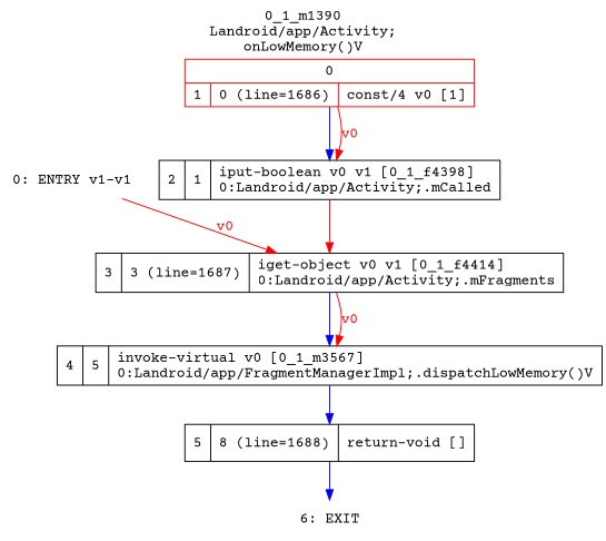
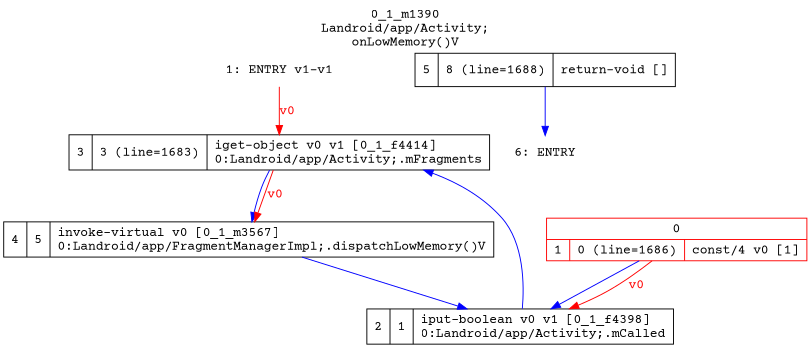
  digraph {
    fontname="Courier Prime"
    label="0_1_m1390\nLandroid/app/Activity;\nonLowMemory()V"
    labelloc=t
    rankdir=UD
    node [fontname="Courier Prime" shape=record]
    edge [color=blue fontcolor=blue fontname="Courier Prime" weight=100]
-   n1 [label="0: ENTRY v1-v1" shape=plaintext]
-   n2 [label="3|3 (line=1687)|iget-object v0 v1 [0_1_f4414]\l0:Landroid/app/Activity;.mFragments\l"]
+   n1 [label="1: ENTRY v1-v1" shape=plaintext]
+   n2 [label="3|3 (line=1683)|iget-object v0 v1 [0_1_f4414]\l0:Landroid/app/Activity;.mFragments\l"]
    n3 [color=red label="{0|{1|0 (line=1686)|const/4 v0 [1]\l}}"]
    n4 [label="2|1|iput-boolean v0 v1 [0_1_f4398]\l0:Landroid/app/Activity;.mCalled\l"]
    n5 [label="4|5|invoke-virtual v0 [0_1_m3567]\l0:Landroid/app/FragmentManagerImpl;.dispatchLowMemory()V\l"]
    n6 [label="5|8 (line=1688)|return-void []\l"]
-   n7 [label="6: EXIT" shape=plaintext]
+   n7 [label="6: ENTRY" shape=plaintext]
    n1 -> n2 [color=red fontcolor=red label=v0 weight=""]
    n2 -> n5
    n2 -> n5 [color=red fontcolor=red label=v0 weight=""]
    n3 -> n4
    n3 -> n4 [color=red fontcolor=red label=v0 weight=""]
-   n4 -> n2 [color=red]
-   n5 -> n6
+   n4 -> n2
+   n5 -> n4
    n6 -> n7
  }
